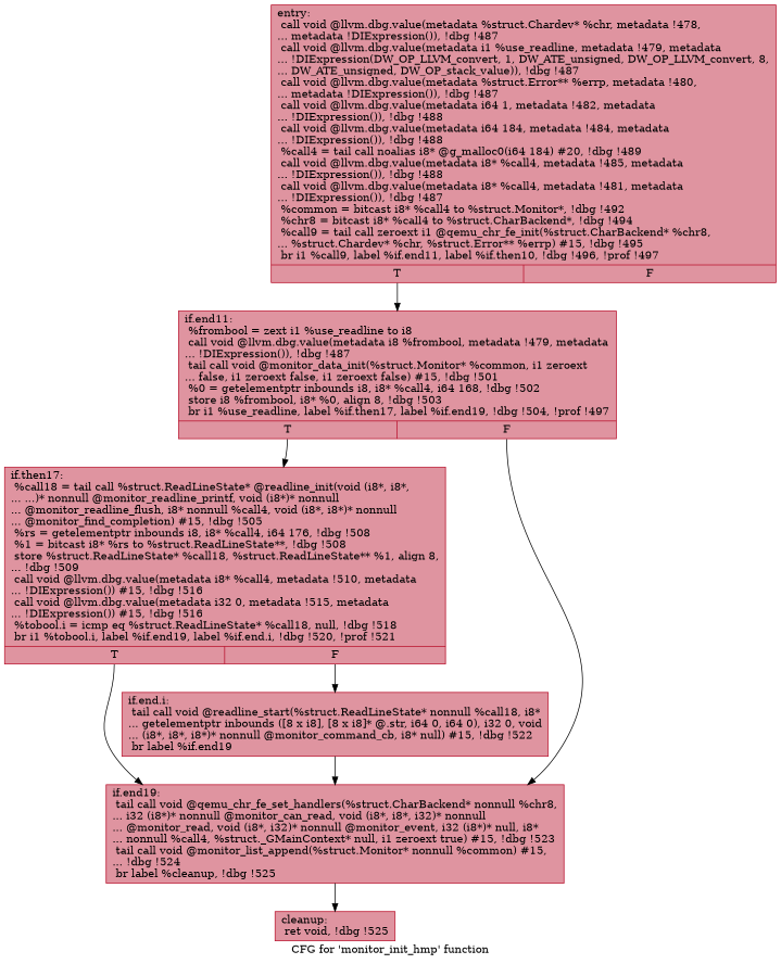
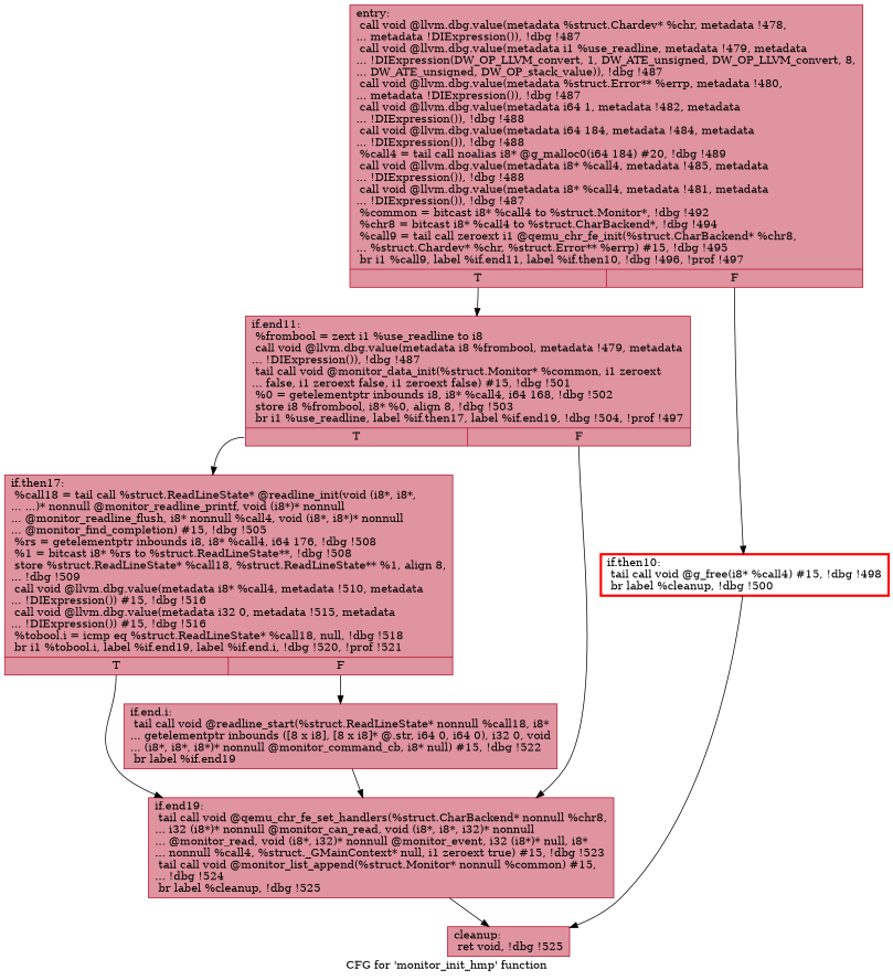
  digraph {
    label="CFG for 'monitor_init_hmp' function"
    node [color="#b70d28ff" fillcolor="#b70d2870" shape=record style=filled]
    n1 [label="{entry:\l  call void @llvm.dbg.value(metadata %struct.Chardev* %chr, metadata !478,\l... metadata !DIExpression()), !dbg !487\l  call void @llvm.dbg.value(metadata i1 %use_readline, metadata !479, metadata\l... !DIExpression(DW_OP_LLVM_convert, 1, DW_ATE_unsigned, DW_OP_LLVM_convert, 8,\l... DW_ATE_unsigned, DW_OP_stack_value)), !dbg !487\l  call void @llvm.dbg.value(metadata %struct.Error** %errp, metadata !480,\l... metadata !DIExpression()), !dbg !487\l  call void @llvm.dbg.value(metadata i64 1, metadata !482, metadata\l... !DIExpression()), !dbg !488\l  call void @llvm.dbg.value(metadata i64 184, metadata !484, metadata\l... !DIExpression()), !dbg !488\l  %call4 = tail call noalias i8* @g_malloc0(i64 184) #20, !dbg !489\l  call void @llvm.dbg.value(metadata i8* %call4, metadata !485, metadata\l... !DIExpression()), !dbg !488\l  call void @llvm.dbg.value(metadata i8* %call4, metadata !481, metadata\l... !DIExpression()), !dbg !487\l  %common = bitcast i8* %call4 to %struct.Monitor*, !dbg !492\l  %chr8 = bitcast i8* %call4 to %struct.CharBackend*, !dbg !494\l  %call9 = tail call zeroext i1 @qemu_chr_fe_init(%struct.CharBackend* %chr8,\l... %struct.Chardev* %chr, %struct.Error** %errp) #15, !dbg !495\l  br i1 %call9, label %if.end11, label %if.then10, !dbg !496, !prof !497\l|{<s0>T|<s1>F}}"]
    n2 [label="{if.end11:                                         \l  %frombool = zext i1 %use_readline to i8\l  call void @llvm.dbg.value(metadata i8 %frombool, metadata !479, metadata\l... !DIExpression()), !dbg !487\l  tail call void @monitor_data_init(%struct.Monitor* %common, i1 zeroext\l... false, i1 zeroext false, i1 zeroext false) #15, !dbg !501\l  %0 = getelementptr inbounds i8, i8* %call4, i64 168, !dbg !502\l  store i8 %frombool, i8* %0, align 8, !dbg !503\l  br i1 %use_readline, label %if.then17, label %if.end19, !dbg !504, !prof !497\l|{<s0>T|<s1>F}}"]
+   n3 [color=red label="{if.then10:                                        \l  tail call void @g_free(i8* %call4) #15, !dbg !498\l  br label %cleanup, !dbg !500\l}" penwidth=3.0 fillcolor="" style=""]
    n4 [label="{if.then17:                                        \l  %call18 = tail call %struct.ReadLineState* @readline_init(void (i8*, i8*,\l... ...)* nonnull @monitor_readline_printf, void (i8*)* nonnull\l... @monitor_readline_flush, i8* nonnull %call4, void (i8*, i8*)* nonnull\l... @monitor_find_completion) #15, !dbg !505\l  %rs = getelementptr inbounds i8, i8* %call4, i64 176, !dbg !508\l  %1 = bitcast i8* %rs to %struct.ReadLineState**, !dbg !508\l  store %struct.ReadLineState* %call18, %struct.ReadLineState** %1, align 8,\l... !dbg !509\l  call void @llvm.dbg.value(metadata i8* %call4, metadata !510, metadata\l... !DIExpression()) #15, !dbg !516\l  call void @llvm.dbg.value(metadata i32 0, metadata !515, metadata\l... !DIExpression()) #15, !dbg !516\l  %tobool.i = icmp eq %struct.ReadLineState* %call18, null, !dbg !518\l  br i1 %tobool.i, label %if.end19, label %if.end.i, !dbg !520, !prof !521\l|{<s0>T|<s1>F}}"]
    n5 [label="{if.end19:                                         \l  tail call void @qemu_chr_fe_set_handlers(%struct.CharBackend* nonnull %chr8,\l... i32 (i8*)* nonnull @monitor_can_read, void (i8*, i8*, i32)* nonnull\l... @monitor_read, void (i8*, i32)* nonnull @monitor_event, i32 (i8*)* null, i8*\l... nonnull %call4, %struct._GMainContext* null, i1 zeroext true) #15, !dbg !523\l  tail call void @monitor_list_append(%struct.Monitor* nonnull %common) #15,\l... !dbg !524\l  br label %cleanup, !dbg !525\l}"]
    n6 [label="{cleanup:                                          \l  ret void, !dbg !525\l}"]
    n7 [label="{if.end.i:                                         \l  tail call void @readline_start(%struct.ReadLineState* nonnull %call18, i8*\l... getelementptr inbounds ([8 x i8], [8 x i8]* @.str, i64 0, i64 0), i32 0, void\l... (i8*, i8*, i8*)* nonnull @monitor_command_cb, i8* null) #15, !dbg !522\l  br label %if.end19\l}"]
    n1 -> n2 [tailport=s0]
+   n1 -> n3 [tailport=s1]
    n2 -> n4 [tailport=s0]
    n2 -> n5 [tailport=s1]
+   n3 -> n6
    n4 -> n5 [tailport=s0]
    n4 -> n7 [tailport=s1]
    n5 -> n6
    n7 -> n5
  }
